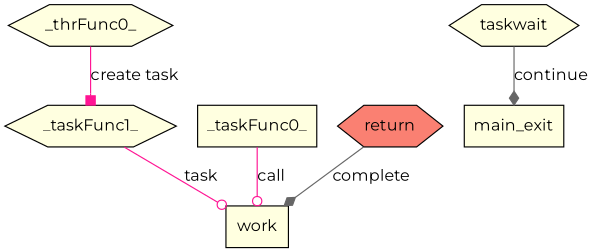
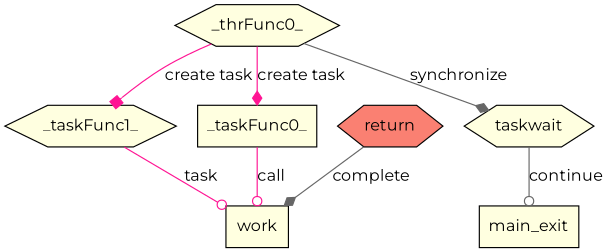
  digraph {
    fontname=Montserrat
    rankdir=TB
    node [fillcolor=lightyellow fontname=Montserrat shape=hexagon style=filled]
    edge [arrowhead=diamond color=deeppink fontname=Montserrat]
    _thrFunc0_
    _taskFunc0_ [shape=box]
    _taskFunc1_
    taskwait
    work [shape=box]
    main_exit [shape=box]
    return [fillcolor=salmon]
+   _thrFunc0_ -> _taskFunc0_ [label="create task"]
    _thrFunc0_ -> _taskFunc1_ [arrowhead=box label="create task"]
+   _thrFunc0_ -> taskwait [color=gray40 label=synchronize]
    _taskFunc0_ -> work [arrowhead=odot label=call]
    _taskFunc1_ -> work [arrowhead=odot label=task]
-   taskwait -> main_exit [color=gray40 label=continue]
+   taskwait -> main_exit [arrowhead=odot color=gray40 label=continue]
    return -> work [color=gray40 label=complete]
  }
